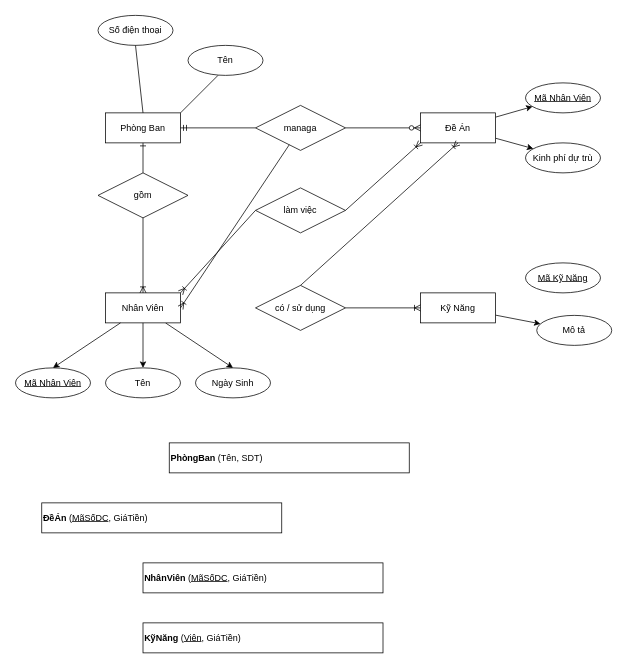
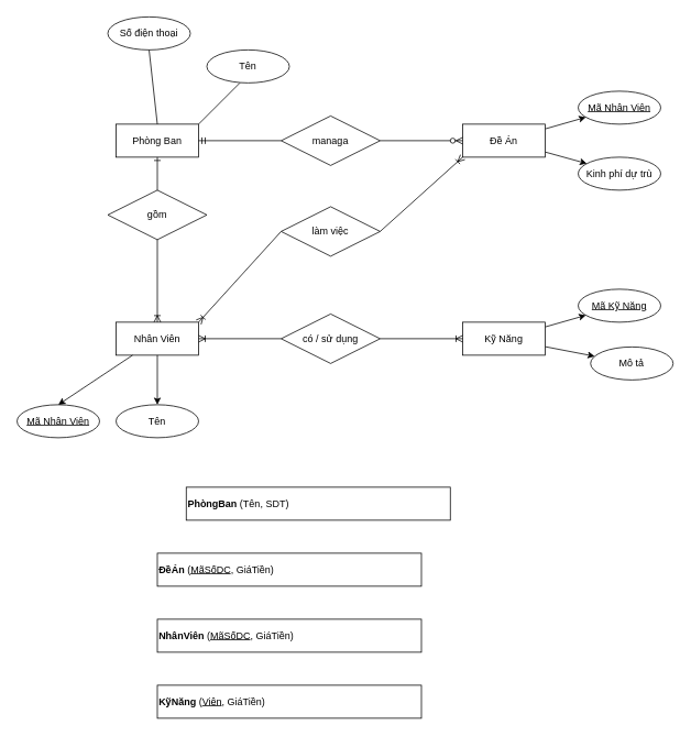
  <mxCell id="0" />
  <mxCell id="1" parent="0" />
  <mxCell id="2" value="Phòng Ban" style="whiteSpace=wrap;html=1;align=center;" parent="1" vertex="1"><mxGeometry x="140" y="150" width="100" height="40" as="geometry" /></mxCell>
  <mxCell id="3" style="edgeStyle=none;rounded=0;orthogonalLoop=1;jettySize=auto;html=1;endFill=1;" parent="1" source="5" target="29" edge="1"><mxGeometry relative="1" as="geometry" /></mxCell>
  <mxCell id="4" style="edgeStyle=none;rounded=0;orthogonalLoop=1;jettySize=auto;html=1;entryX=0.105;entryY=0.193;entryDx=0;entryDy=0;entryPerimeter=0;endFill=1;" parent="1" source="5" target="30" edge="1"><mxGeometry relative="1" as="geometry" /></mxCell>
  <mxCell id="5" value="Đề Án" style="whiteSpace=wrap;html=1;align=center;" parent="1" vertex="1"><mxGeometry x="560" y="150" width="100" height="40" as="geometry" /></mxCell>
  <mxCell id="6" value="Tên" style="ellipse;whiteSpace=wrap;html=1;align=center;fontStyle=0;" parent="1" vertex="1"><mxGeometry x="250" y="60" width="100" height="40" as="geometry" /></mxCell>
- <mxCell id="7" style="edgeStyle=none;rounded=0;orthogonalLoop=1;jettySize=auto;html=1;entryX=0.5;entryY=0;entryDx=0;entryDy=0;endFill=1;" parent="1" source="8" target="24" edge="1"><mxGeometry relative="1" as="geometry" /></mxCell>
  <mxCell id="8" value="Nhân Viên" style="shape=ext;margin=3;double=0;whiteSpace=wrap;html=1;align=center;" parent="1" vertex="1"><mxGeometry x="140" y="390" width="100" height="40" as="geometry" /></mxCell>
  <mxCell id="9" value="Số điện thoại" style="ellipse;whiteSpace=wrap;html=1;align=center;fontStyle=0;" parent="1" vertex="1"><mxGeometry x="130" y="20" width="100" height="40" as="geometry" /></mxCell>
  <mxCell id="10" value="" style="endArrow=none;html=1;entryX=0.5;entryY=1;entryDx=0;entryDy=0;exitX=0.5;exitY=0;exitDx=0;exitDy=0;" parent="1" source="2" target="9" edge="1"><mxGeometry width="50" height="50" relative="1" as="geometry"><mxPoint x="160" y="130" as="sourcePoint" /><mxPoint x="210" y="80" as="targetPoint" /></mxGeometry></mxCell>
  <mxCell id="11" value="" style="endArrow=none;html=1;" parent="1" edge="1"><mxGeometry width="50" height="50" relative="1" as="geometry"><mxPoint x="240" y="150" as="sourcePoint" /><mxPoint x="290" y="100" as="targetPoint" /></mxGeometry></mxCell>
  <mxCell id="12" value="gồm" style="shape=rhombus;perimeter=rhombusPerimeter;whiteSpace=wrap;html=1;align=center;" parent="1" vertex="1"><mxGeometry x="130" y="230" width="120" height="60" as="geometry" /></mxCell>
  <mxCell id="13" value="" style="endArrow=ERone;html=1;exitX=0.5;exitY=0;exitDx=0;exitDy=0;entryX=0.5;entryY=1;entryDx=0;entryDy=0;endFill=0;" parent="1" source="12" target="2" edge="1"><mxGeometry width="50" height="50" relative="1" as="geometry"><mxPoint x="170" y="230" as="sourcePoint" /><mxPoint x="220" y="180" as="targetPoint" /></mxGeometry></mxCell>
  <mxCell id="14" value="" style="endArrow=none;html=1;exitX=0.5;exitY=0;exitDx=0;exitDy=0;entryX=0.5;entryY=1;entryDx=0;entryDy=0;startArrow=ERoneToMany;startFill=0;" parent="1" source="8" target="12" edge="1"><mxGeometry width="50" height="50" relative="1" as="geometry"><mxPoint x="170" y="330" as="sourcePoint" /><mxPoint x="220" y="280" as="targetPoint" /></mxGeometry></mxCell>
  <mxCell id="15" value="làm việc" style="shape=rhombus;perimeter=rhombusPerimeter;whiteSpace=wrap;html=1;align=center;" parent="1" vertex="1"><mxGeometry x="340" y="250" width="120" height="60" as="geometry" /></mxCell>
  <mxCell id="16" value="managa" style="shape=rhombus;perimeter=rhombusPerimeter;whiteSpace=wrap;html=1;align=center;" parent="1" vertex="1"><mxGeometry x="340" y="140" width="120" height="60" as="geometry" /></mxCell>
  <mxCell id="17" value="" style="endArrow=none;html=1;exitX=1;exitY=0.5;exitDx=0;exitDy=0;startArrow=ERmandOne;startFill=0;entryX=0;entryY=0.5;entryDx=0;entryDy=0;" parent="1" source="2" target="16" edge="1"><mxGeometry width="50" height="50" relative="1" as="geometry"><mxPoint x="260" y="200" as="sourcePoint" /><mxPoint x="335" y="169" as="targetPoint" /></mxGeometry></mxCell>
  <mxCell id="18" value="" style="endArrow=none;html=1;startArrow=ERzeroToMany;startFill=1;exitX=0;exitY=0.5;exitDx=0;exitDy=0;entryX=1;entryY=0.5;entryDx=0;entryDy=0;" parent="1" source="5" target="16" edge="1"><mxGeometry width="50" height="50" relative="1" as="geometry"><mxPoint x="500" y="120" as="sourcePoint" /><mxPoint x="460" y="174" as="targetPoint" /></mxGeometry></mxCell>
+ <mxCell id="19" style="edgeStyle=none;rounded=0;orthogonalLoop=1;jettySize=auto;html=1;endFill=1;" parent="1" source="21" target="35" edge="1"><mxGeometry relative="1" as="geometry" /></mxCell>
  <mxCell id="20" style="edgeStyle=none;rounded=0;orthogonalLoop=1;jettySize=auto;html=1;endFill=1;" parent="1" source="21" target="36" edge="1"><mxGeometry relative="1" as="geometry" /></mxCell>
  <mxCell id="21" value="Kỹ Năng" style="whiteSpace=wrap;html=1;align=center;" parent="1" vertex="1"><mxGeometry x="560" y="390" width="100" height="40" as="geometry" /></mxCell>
  <mxCell id="22" value="Mã Nhân Viên" style="ellipse;whiteSpace=wrap;html=1;align=center;fontStyle=4;" parent="1" vertex="1"><mxGeometry x="20" y="490" width="100" height="40" as="geometry" /></mxCell>
  <mxCell id="23" value="Tên" style="ellipse;whiteSpace=wrap;html=1;align=center;fontStyle=0;" parent="1" vertex="1"><mxGeometry x="140" y="490" width="100" height="40" as="geometry" /></mxCell>
- <mxCell id="24" value="Ngày Sinh" style="ellipse;whiteSpace=wrap;html=1;align=center;fontStyle=0;" parent="1" vertex="1"><mxGeometry x="260" y="490" width="100" height="40" as="geometry" /></mxCell>
  <mxCell id="25" value="" style="endArrow=classic;html=1;rounded=0;entryX=0.5;entryY=0;entryDx=0;entryDy=0;endFill=1;" parent="1" target="22" edge="1"><mxGeometry relative="1" as="geometry"><mxPoint x="160" y="430" as="sourcePoint" /><mxPoint x="220" y="470" as="targetPoint" /></mxGeometry></mxCell>
  <mxCell id="26" value="" style="endArrow=classic;html=1;rounded=0;exitX=0.5;exitY=1;exitDx=0;exitDy=0;entryX=0.5;entryY=0;entryDx=0;entryDy=0;endFill=1;" parent="1" source="8" target="23" edge="1"><mxGeometry relative="1" as="geometry"><mxPoint x="150" y="440" as="sourcePoint" /><mxPoint x="80" y="500" as="targetPoint" /></mxGeometry></mxCell>
  <mxCell id="27" value="" style="endArrow=ERoneToMany;html=1;rounded=0;entryX=0;entryY=1;entryDx=0;entryDy=0;exitX=1;exitY=0.5;exitDx=0;exitDy=0;endFill=0;" parent="1" source="15" target="5" edge="1"><mxGeometry relative="1" as="geometry"><mxPoint x="310" y="270" as="sourcePoint" /><mxPoint x="470" y="270" as="targetPoint" /></mxGeometry></mxCell>
  <mxCell id="28" value="" style="endArrow=none;html=1;rounded=0;entryX=0;entryY=0.5;entryDx=0;entryDy=0;exitX=1;exitY=0;exitDx=0;exitDy=0;startArrow=ERoneToMany;startFill=0;" parent="1" source="8" target="15" edge="1"><mxGeometry relative="1" as="geometry"><mxPoint x="270" y="395" as="sourcePoint" /><mxPoint x="370" y="305" as="targetPoint" /></mxGeometry></mxCell>
  <mxCell id="29" value="Mã Nhân Viên" style="ellipse;whiteSpace=wrap;html=1;align=center;fontStyle=4;" parent="1" vertex="1"><mxGeometry x="700" y="110" width="100" height="40" as="geometry" /></mxCell>
  <mxCell id="30" value="Kinh phí dự trù" style="ellipse;whiteSpace=wrap;html=1;align=center;fontStyle=0;" parent="1" vertex="1"><mxGeometry x="700" y="190" width="100" height="40" as="geometry" /></mxCell>
  <mxCell id="31" value="có / sử dụng" style="shape=rhombus;perimeter=rhombusPerimeter;whiteSpace=wrap;html=1;align=center;" parent="1" vertex="1"><mxGeometry x="340" y="380" width="120" height="60" as="geometry" /></mxCell>
- <mxCell id="32" value="" style="endArrow=none;html=1;rounded=0;exitX=1;exitY=0.5;exitDx=0;exitDy=0;startArrow=ERoneToMany;startFill=0;" parent="1" source="8" target="16" edge="1"><mxGeometry relative="1" as="geometry"><mxPoint x="270" y="420" as="sourcePoint" /><mxPoint x="450" y="380" as="targetPoint" /></mxGeometry></mxCell>
+ <mxCell id="32" value="" style="endArrow=none;html=1;rounded=0;entryX=0;entryY=0.5;entryDx=0;entryDy=0;exitX=1;exitY=0.5;exitDx=0;exitDy=0;startArrow=ERoneToMany;startFill=0;" parent="1" source="8" target="31" edge="1"><mxGeometry relative="1" as="geometry"><mxPoint x="270" y="420" as="sourcePoint" /><mxPoint x="450" y="380" as="targetPoint" /></mxGeometry></mxCell>
  <mxCell id="33" value="" style="endArrow=ERoneToMany;html=1;rounded=0;entryX=0;entryY=0.5;entryDx=0;entryDy=0;exitX=1;exitY=0.5;exitDx=0;exitDy=0;endFill=0;" parent="1" source="31" target="21" edge="1"><mxGeometry relative="1" as="geometry"><mxPoint x="415" y="450" as="sourcePoint" /><mxPoint x="515" y="450" as="targetPoint" /></mxGeometry></mxCell>
- <mxCell id="34" value="" style="endArrow=ERoneToMany;html=1;rounded=0;entryX=0.5;entryY=1;entryDx=0;entryDy=0;exitX=0.5;exitY=0;exitDx=0;exitDy=0;endFill=0;" parent="1" source="31" target="5" edge="1"><mxGeometry relative="1" as="geometry"><mxPoint x="330" y="350" as="sourcePoint" /><mxPoint x="490" y="350" as="targetPoint" /></mxGeometry></mxCell>
  <mxCell id="35" value="Mã Kỹ Năng" style="ellipse;whiteSpace=wrap;html=1;align=center;fontStyle=4;" parent="1" vertex="1"><mxGeometry x="700" y="350" width="100" height="40" as="geometry" /></mxCell>
  <mxCell id="36" value="Mô tả" style="ellipse;whiteSpace=wrap;html=1;align=center;fontStyle=0;" parent="1" vertex="1"><mxGeometry x="715" y="420" width="100" height="40" as="geometry" /></mxCell>
  <mxCell id="37" value="&lt;b&gt;PhòngBan&amp;nbsp;&lt;/b&gt;(Tên, SDT)" style="rounded=0;whiteSpace=wrap;html=1;movable=1;resizable=1;rotatable=1;deletable=1;editable=1;connectable=1;align=left;" vertex="1" parent="1"><mxGeometry x="225" y="590" width="320" height="40" as="geometry" /></mxCell>
- <mxCell id="38" value="&lt;b&gt;ĐềÁn&amp;nbsp;&lt;/b&gt;(&lt;u&gt;MãSốDC&lt;/u&gt;, GiáTiền)" style="rounded=0;whiteSpace=wrap;html=1;movable=1;resizable=1;rotatable=1;deletable=1;editable=1;connectable=1;align=left;" vertex="1" parent="1"><mxGeometry x="55" y="670" width="320" height="40" as="geometry" /></mxCell>
+ <mxCell id="38" value="&lt;b&gt;ĐềÁn&amp;nbsp;&lt;/b&gt;(&lt;u&gt;MãSốDC&lt;/u&gt;, GiáTiền)" style="rounded=0;whiteSpace=wrap;html=1;movable=1;resizable=1;rotatable=1;deletable=1;editable=1;connectable=1;align=left;" vertex="1" parent="1"><mxGeometry x="190" y="670" width="320" height="40" as="geometry" /></mxCell>
  <mxCell id="39" value="&lt;b&gt;NhânViên&amp;nbsp;&lt;/b&gt;(&lt;u&gt;MãSốDC&lt;/u&gt;, GiáTiền)" style="rounded=0;whiteSpace=wrap;html=1;movable=1;resizable=1;rotatable=1;deletable=1;editable=1;connectable=1;align=left;" vertex="1" parent="1"><mxGeometry x="190" y="750" width="320" height="40" as="geometry" /></mxCell>
  <mxCell id="40" value="&lt;b&gt;KỹNăng&amp;nbsp;&lt;/b&gt;(&lt;u&gt;Viên&lt;/u&gt;, GiáTiền)" style="rounded=0;whiteSpace=wrap;html=1;movable=1;resizable=1;rotatable=1;deletable=1;editable=1;connectable=1;align=left;" vertex="1" parent="1"><mxGeometry x="190" y="830" width="320" height="40" as="geometry" /></mxCell>
